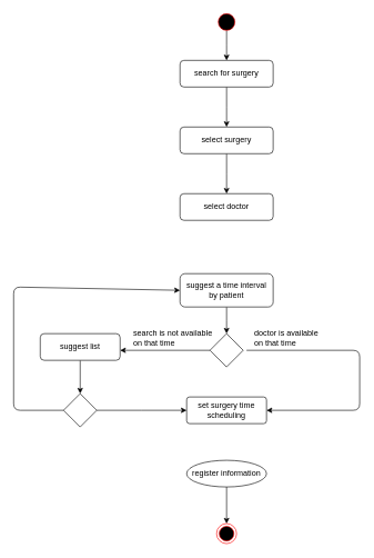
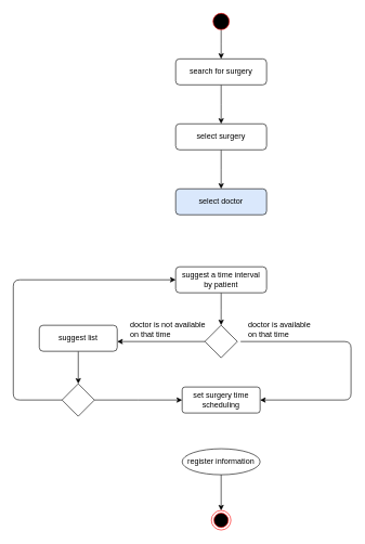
  <mxCell id="0" />
  <mxCell id="1" parent="0" />
  <mxCell id="2" value="" style="edgeStyle=orthogonalEdgeStyle;rounded=0;orthogonalLoop=1;jettySize=auto;html=1;" parent="1" source="3" edge="1"><mxGeometry relative="1" as="geometry"><mxPoint x="340" y="90" as="targetPoint" /></mxGeometry></mxCell>
  <mxCell id="3" value="" style="ellipse;whiteSpace=wrap;html=1;aspect=fixed;fillColor=#000000;strokeColor=#FF0000;fontColor=#ffffff;" parent="1" vertex="1"><mxGeometry x="327.5" y="20" width="25" height="25" as="geometry" /></mxCell>
  <mxCell id="4" value="" style="edgeStyle=orthogonalEdgeStyle;rounded=0;orthogonalLoop=1;jettySize=auto;html=1;" parent="1" source="5" edge="1"><mxGeometry relative="1" as="geometry"><mxPoint x="340" y="190" as="targetPoint" /></mxGeometry></mxCell>
  <mxCell id="5" value="search for surgery" style="rounded=1;whiteSpace=wrap;html=1;" parent="1" vertex="1"><mxGeometry x="270" y="90" width="140" height="40" as="geometry" /></mxCell>
  <mxCell id="6" value="" style="edgeStyle=orthogonalEdgeStyle;rounded=0;orthogonalLoop=1;jettySize=auto;html=1;" parent="1" source="7" edge="1"><mxGeometry relative="1" as="geometry"><mxPoint x="340" y="290" as="targetPoint" /></mxGeometry></mxCell>
  <mxCell id="7" value="select surgery" style="rounded=1;whiteSpace=wrap;html=1;" parent="1" vertex="1"><mxGeometry x="270" y="190" width="140" height="40" as="geometry" /></mxCell>
  <mxCell id="8" value="" style="edgeStyle=orthogonalEdgeStyle;rounded=0;orthogonalLoop=1;jettySize=auto;html=1;" parent="1" source="9" edge="1"><mxGeometry relative="1" as="geometry"><mxPoint x="340" y="500" as="targetPoint" /></mxGeometry></mxCell>
- <mxCell id="9" value="suggest a time interval&lt;br&gt;by patient" style="rounded=1;whiteSpace=wrap;html=1;" parent="1" vertex="1"><mxGeometry x="270" y="410" width="140" height="50" as="geometry" /></mxCell>
+ <mxCell id="9" value="suggest a time interval&lt;br&gt;by patient" style="rounded=1;whiteSpace=wrap;html=1;" parent="1" vertex="1"><mxGeometry x="270" y="410" width="140" height="40" as="geometry" /></mxCell>
  <mxCell id="10" value="" style="edgeStyle=orthogonalEdgeStyle;rounded=0;orthogonalLoop=1;jettySize=auto;html=1;" parent="1" source="11" edge="1"><mxGeometry relative="1" as="geometry"><mxPoint x="180" y="525" as="targetPoint" /></mxGeometry></mxCell>
  <mxCell id="11" value="" style="rhombus;whiteSpace=wrap;html=1;" parent="1" vertex="1"><mxGeometry x="315" y="500" width="50" height="50" as="geometry" /></mxCell>
  <mxCell id="12" value="doctor is available&amp;nbsp;&lt;br&gt;on that time" style="text;html=1;resizable=0;points=[];autosize=1;align=left;verticalAlign=top;spacingTop=-4;" parent="1" vertex="1"><mxGeometry x="380" y="490" width="110" height="30" as="geometry" /></mxCell>
- <mxCell id="13" value="search is not available&amp;nbsp;&lt;br&gt;on that time" style="text;html=1;resizable=0;points=[];autosize=1;align=left;verticalAlign=top;spacingTop=-4;" parent="1" vertex="1"><mxGeometry x="198" y="490" width="130" height="30" as="geometry" /></mxCell>
+ <mxCell id="13" value="doctor is not available&amp;nbsp;&lt;br&gt;on that time" style="text;html=1;resizable=0;points=[];autosize=1;align=left;verticalAlign=top;spacingTop=-4;" parent="1" vertex="1"><mxGeometry x="198" y="490" width="130" height="30" as="geometry" /></mxCell>
  <mxCell id="14" value="" style="edgeStyle=orthogonalEdgeStyle;rounded=0;orthogonalLoop=1;jettySize=auto;html=1;" parent="1" source="15" target="21" edge="1"><mxGeometry relative="1" as="geometry"><mxPoint x="343" y="700" as="targetPoint" /></mxGeometry></mxCell>
  <mxCell id="15" value="register information" style="ellipse;whiteSpace=wrap;html=1;" parent="1" vertex="1"><mxGeometry x="280" y="690" width="120" height="40" as="geometry" /></mxCell>
  <mxCell id="16" value="" style="edgeStyle=orthogonalEdgeStyle;rounded=0;orthogonalLoop=1;jettySize=auto;html=1;" parent="1" source="17" target="19" edge="1"><mxGeometry relative="1" as="geometry" /></mxCell>
  <mxCell id="17" value="suggest list" style="rounded=1;whiteSpace=wrap;html=1;" parent="1" vertex="1"><mxGeometry x="60" y="500" width="120" height="40" as="geometry" /></mxCell>
  <mxCell id="18" value="" style="edgeStyle=orthogonalEdgeStyle;rounded=0;orthogonalLoop=1;jettySize=auto;html=1;" parent="1" source="19" edge="1"><mxGeometry relative="1" as="geometry"><mxPoint x="280" y="615" as="targetPoint" /></mxGeometry></mxCell>
  <mxCell id="19" value="" style="rhombus;whiteSpace=wrap;html=1;" parent="1" vertex="1"><mxGeometry x="95" y="590" width="50" height="50" as="geometry" /></mxCell>
  <mxCell id="20" value="" style="endArrow=classic;html=1;exitX=0;exitY=0.5;exitDx=0;exitDy=0;entryX=0;entryY=0.5;entryDx=0;entryDy=0;" parent="1" source="19" target="9" edge="1"><mxGeometry width="50" height="50" relative="1" as="geometry"><mxPoint x="10" y="630" as="sourcePoint" /><mxPoint x="20" y="440" as="targetPoint" /><Array as="points"><mxPoint x="20" y="615" /><mxPoint x="20" y="430" /></Array></mxGeometry></mxCell>
  <mxCell id="21" value="" style="ellipse;html=1;shape=endState;fillColor=#000000;strokeColor=#ff0000;" parent="1" vertex="1"><mxGeometry x="325" y="785" width="30" height="30" as="geometry" /></mxCell>
- <mxCell id="22" value="select doctor" style="rounded=1;whiteSpace=wrap;html=1;" vertex="1" parent="1"><mxGeometry x="270" y="290" width="140" height="40" as="geometry" /></mxCell>
+ <mxCell id="22" value="select doctor" style="rounded=1;whiteSpace=wrap;html=1;fillColor=#dae8fc;" vertex="1" parent="1"><mxGeometry x="270" y="290" width="140" height="40" as="geometry" /></mxCell>
  <mxCell id="23" value="set surgery time&lt;br&gt;scheduling" style="rounded=1;whiteSpace=wrap;html=1;arcSize=11;rotation=0;" vertex="1" parent="1"><mxGeometry x="280" y="595" width="120" height="40" as="geometry" /></mxCell>
  <mxCell id="24" value="" style="endArrow=classic;html=1;entryX=1;entryY=0.5;entryDx=0;entryDy=0;" edge="1" parent="1" target="23"><mxGeometry width="50" height="50" relative="1" as="geometry"><mxPoint x="370" y="525" as="sourcePoint" /><mxPoint x="570" y="475" as="targetPoint" /><Array as="points"><mxPoint x="540" y="525" /><mxPoint x="540" y="615" /></Array></mxGeometry></mxCell>
